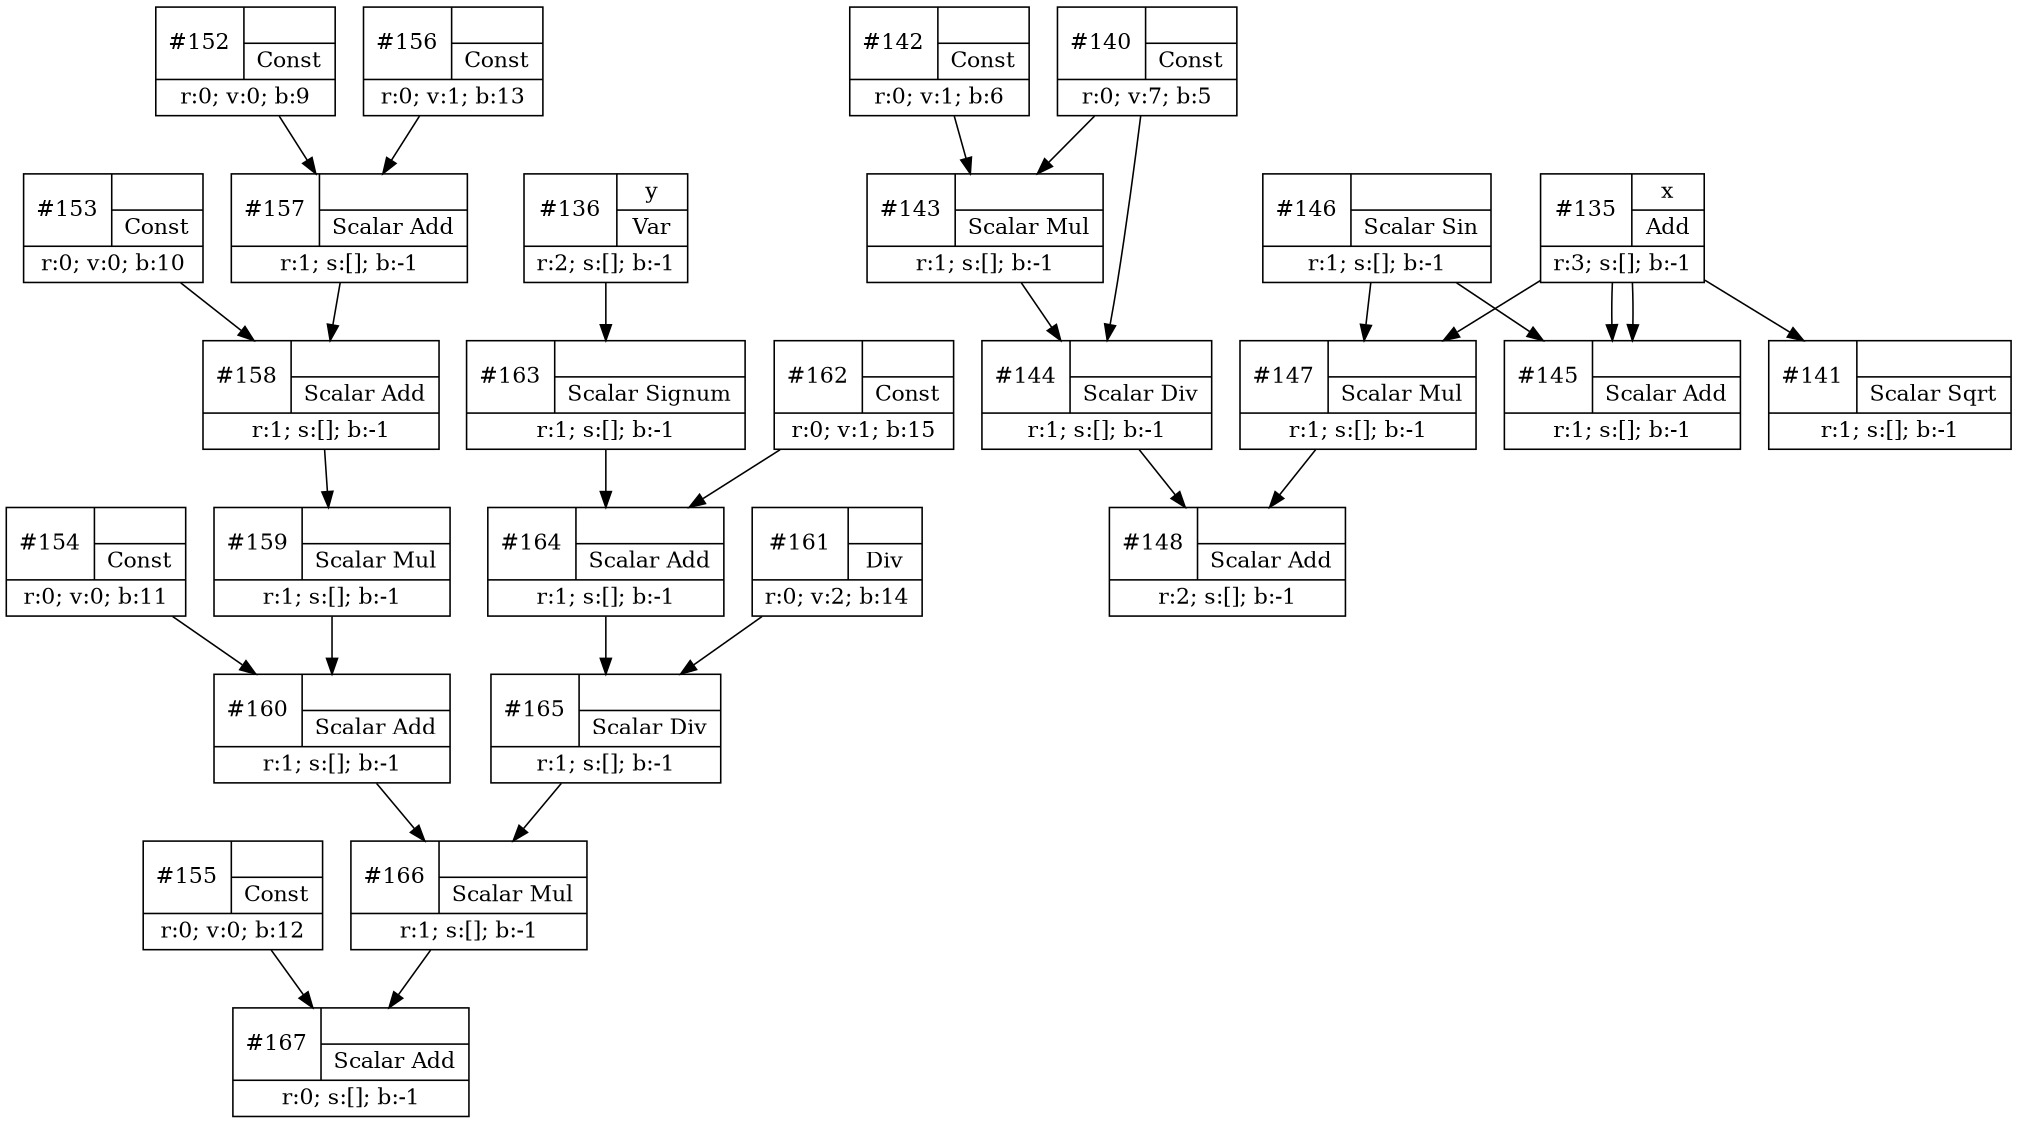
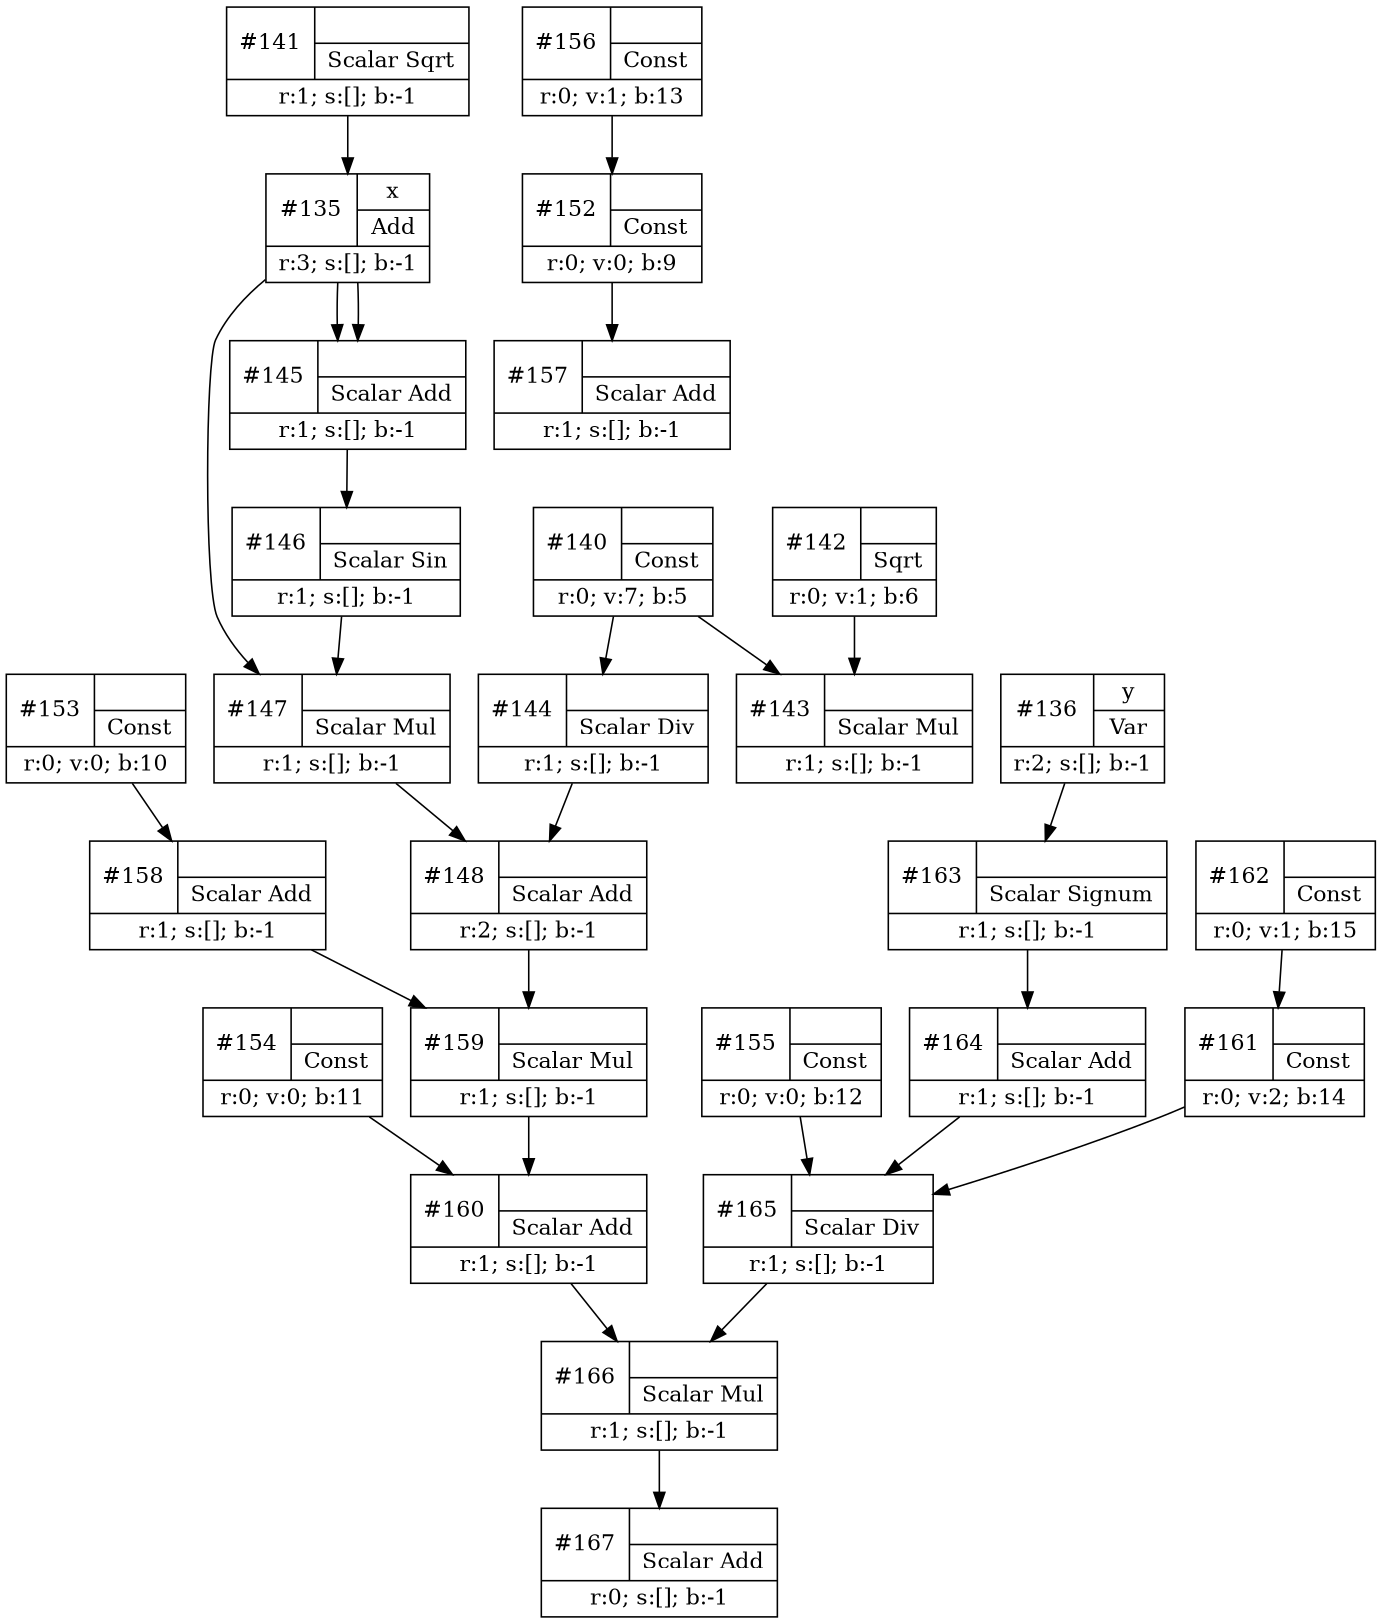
  digraph {
    node [shape=record]
    n1 [label="{{#155 | {  | Const }} | r:0; v:0; b:12 }"]
    n2 [label="{{#167 | {  | Scalar Add }} | r:0; s:[]; b:-1 }"]
    n3 [label="{{#166 | {  | Scalar Mul }} | r:1; s:[]; b:-1 }"]
    n4 [label="{{#160 | {  | Scalar Add }} | r:1; s:[]; b:-1 }"]
    n5 [label="{{#165 | {  | Scalar Div }} | r:1; s:[]; b:-1 }"]
    n6 [label="{{#154 | {  | Const }} | r:0; v:0; b:11 }"]
    n7 [label="{{#159 | {  | Scalar Mul }} | r:1; s:[]; b:-1 }"]
    n8 [label="{{#158 | {  | Scalar Add }} | r:1; s:[]; b:-1 }"]
    n9 [label="{{#148 | {  | Scalar Add }} | r:2; s:[]; b:-1 }"]
    n10 [label="{{#153 | {  | Const }} | r:0; v:0; b:10 }"]
    n11 [label="{{#157 | {  | Scalar Add }} | r:1; s:[]; b:-1 }"]
    n12 [label="{{#152 | {  | Const }} | r:0; v:0; b:9 }"]
    n13 [label="{{#156 | {  | Const }} | r:0; v:1; b:13 }"]
    n14 [label="{{#147 | {  | Scalar Mul }} | r:1; s:[]; b:-1 }"]
    n15 [label="{{#144 | {  | Scalar Div }} | r:1; s:[]; b:-1 }"]
    n16 [label="{{#135 | { x | Add }} | r:3; s:[]; b:-1 }"]
    n17 [label="{{#145 | {  | Scalar Add }} | r:1; s:[]; b:-1 }"]
    n18 [label="{{#141 | {  | Scalar Sqrt }} | r:1; s:[]; b:-1 }"]
    n19 [label="{{#146 | {  | Scalar Sin }} | r:1; s:[]; b:-1 }"]
    n20 [label="{{#143 | {  | Scalar Mul }} | r:1; s:[]; b:-1 }"]
    n21 [label="{{#140 | {  | Const }} | r:0; v:7; b:5 }"]
-   n22 [label="{{#142 | {  | Const }} | r:0; v:1; b:6 }"]
+   n22 [label="{{#142 | {  | Sqrt }} | r:0; v:1; b:6 }"]
    n23 [label="{{#164 | {  | Scalar Add }} | r:1; s:[]; b:-1 }"]
-   n24 [label="{{#161 | {  | Div }} | r:0; v:2; b:14 }"]
+   n24 [label="{{#161 | {  | Const }} | r:0; v:2; b:14 }"]
    n25 [label="{{#163 | {  | Scalar Signum }} | r:1; s:[]; b:-1 }"]
    n26 [label="{{#162 | {  | Const }} | r:0; v:1; b:15 }"]
    n27 [label="{{#136 | { y | Var }} | r:2; s:[]; b:-1 }"]
-   n1 -> n2
+   n1 -> n5
    n3 -> n2
    n4 -> n3
    n5 -> n3
    n6 -> n4
    n7 -> n4
    n8 -> n7
+   n9 -> n7
    n10 -> n8
-   n11 -> n8
    n12 -> n11
-   n13 -> n11
+   n13 -> n12
    n14 -> n9
    n15 -> n9
    n16 -> n14
    n16 -> n17
    n16 -> n17
-   n16 -> n18
-   n19 -> n17
+   n18 -> n16
+   n17 -> n19
    n19 -> n14
-   n20 -> n15
    n21 -> n15
    n21 -> n20
    n22 -> n20
    n23 -> n5
    n24 -> n5
    n25 -> n23
-   n26 -> n23
+   n26 -> n24
    n27 -> n25
  }
